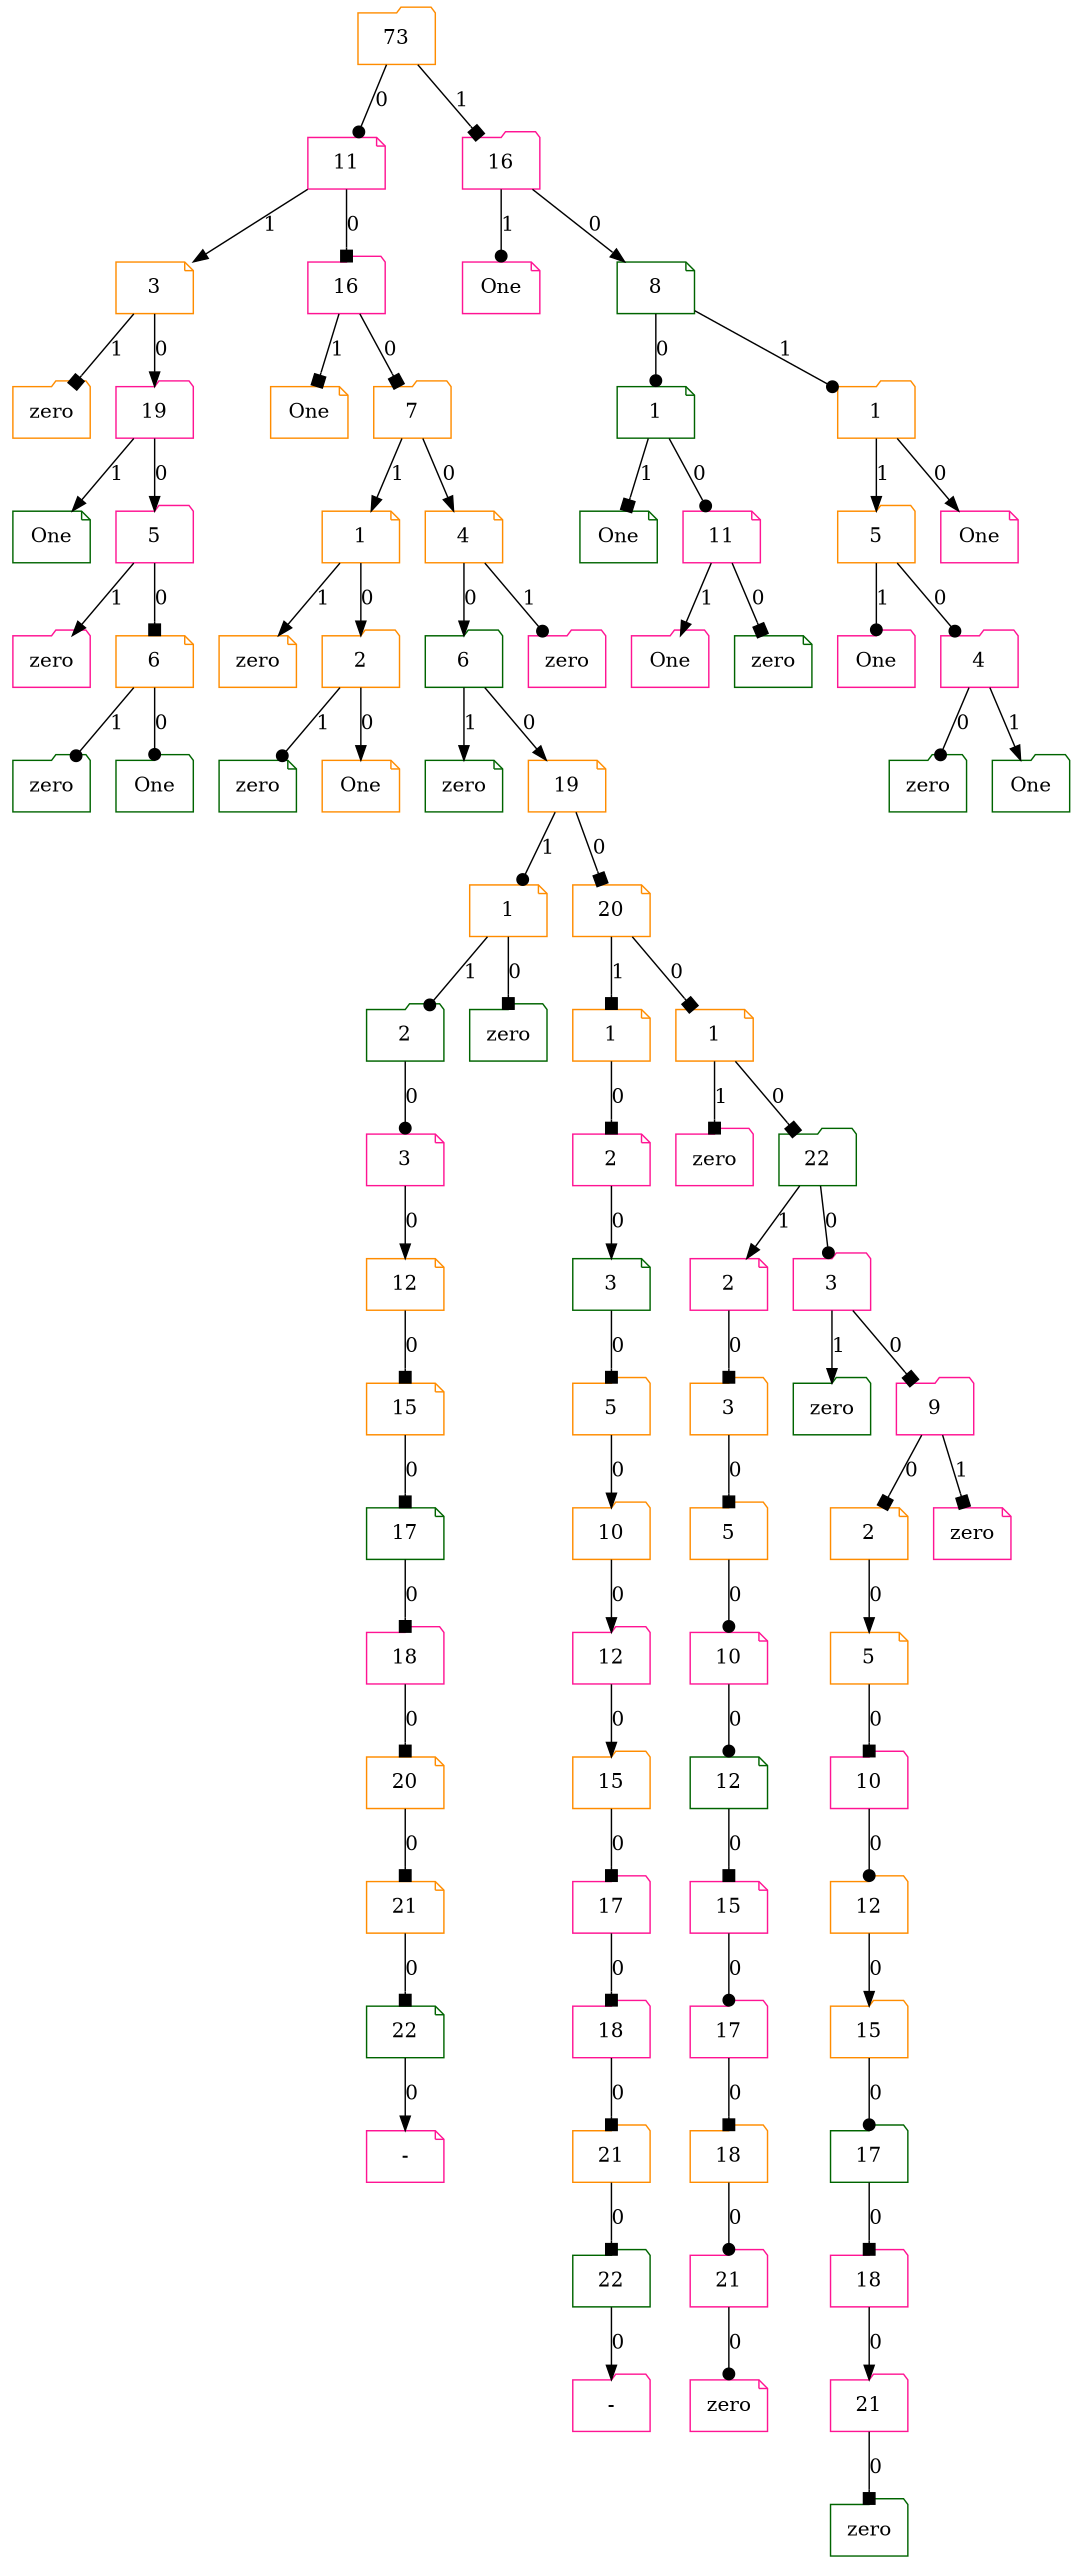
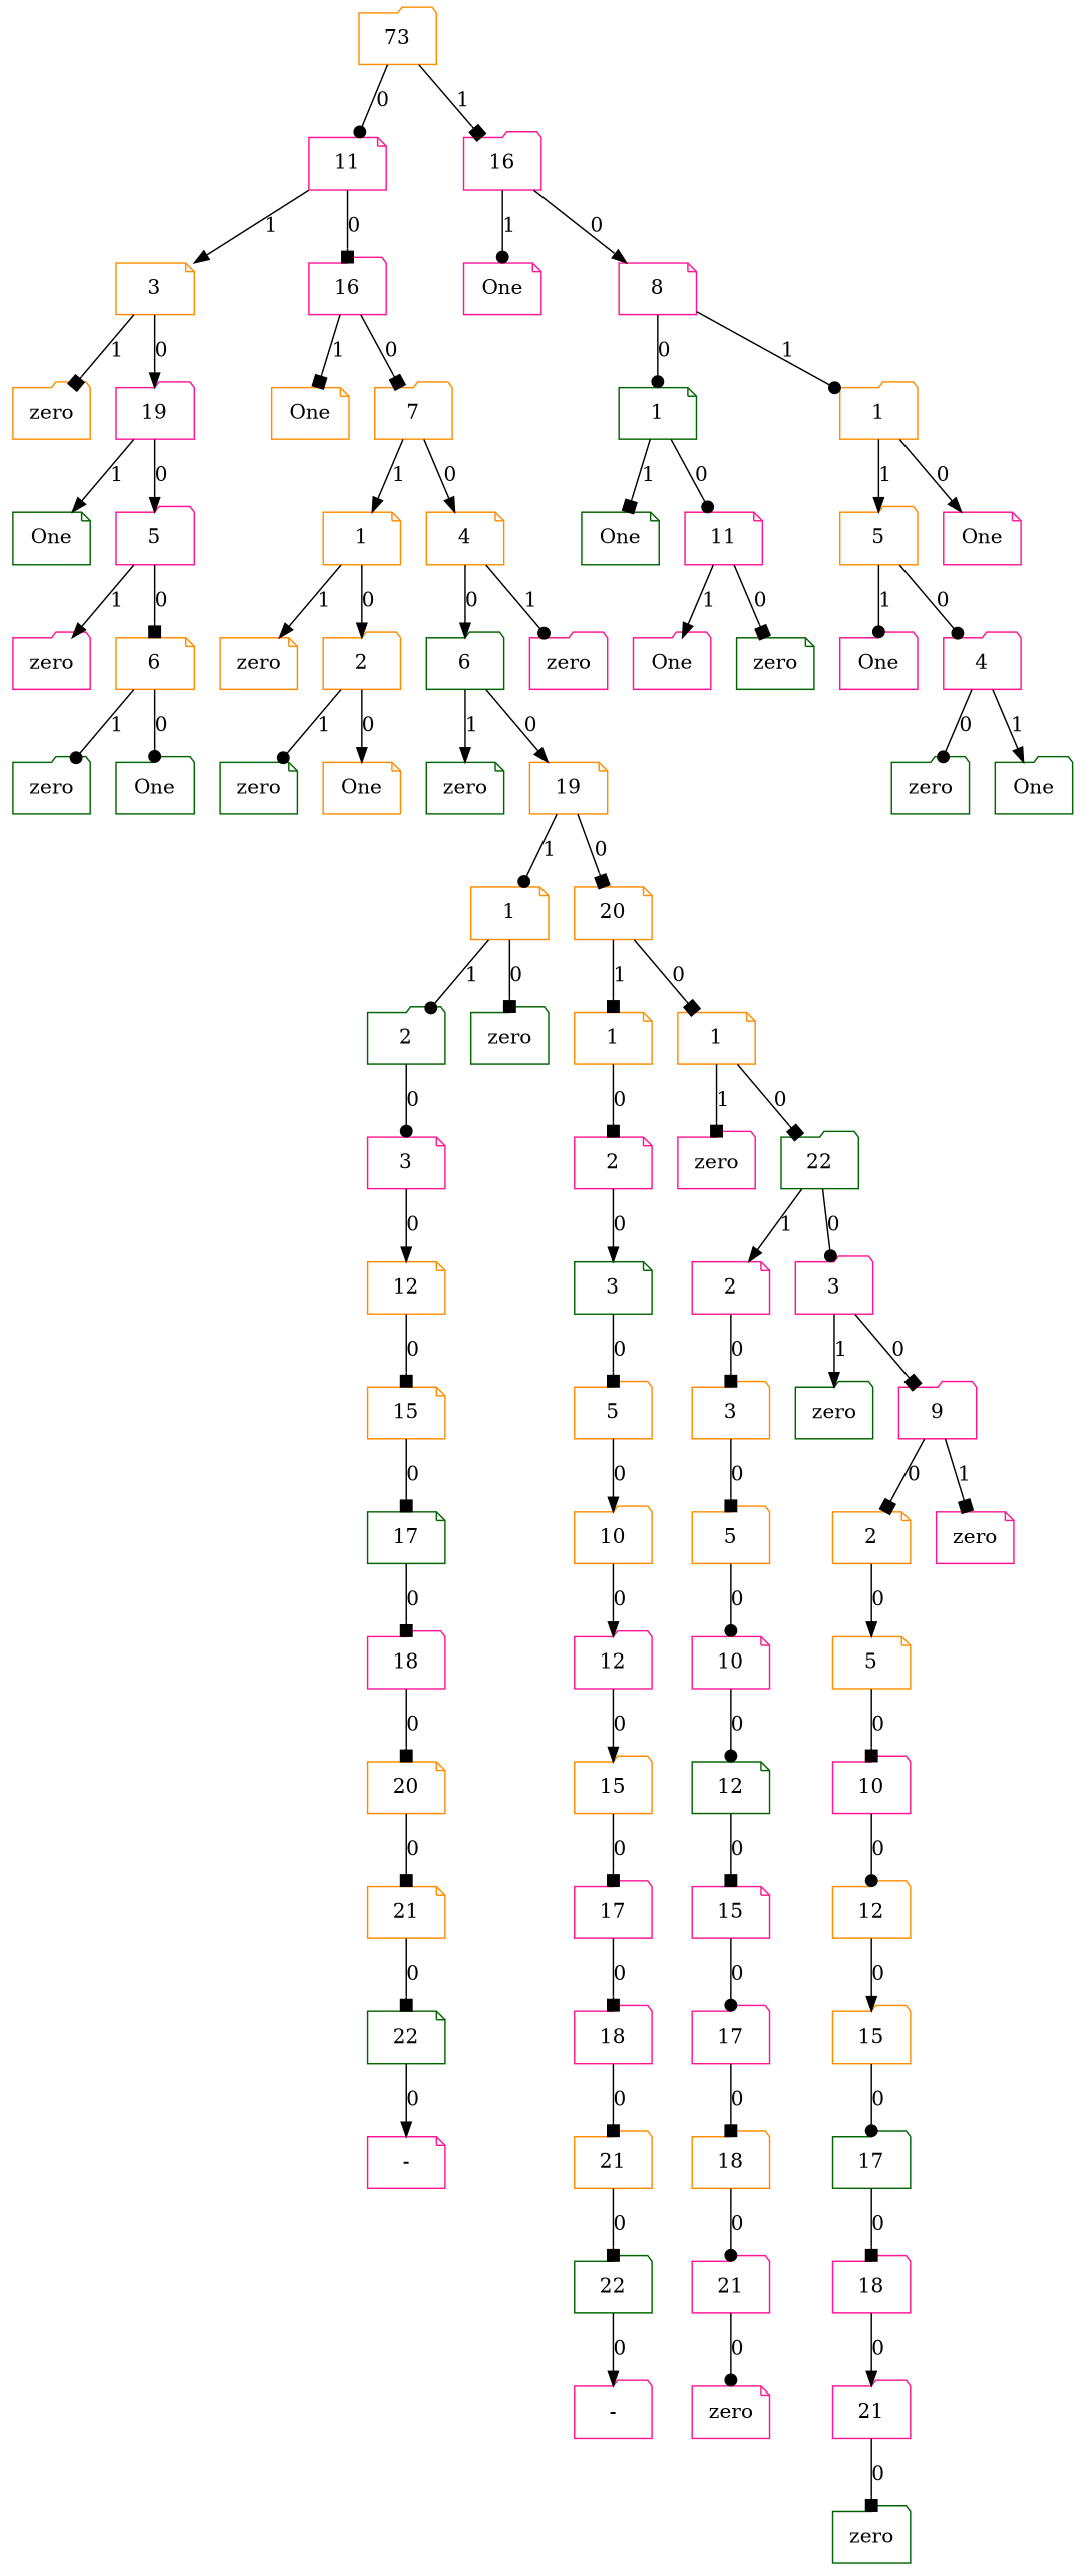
  digraph {
    node [color=deeppink shape=folder]
    edge [arrowhead=box]
    n1 [color=darkorange label=73]
    n2 [label=11 shape=note]
    n3 [label=16]
    n4 [color=darkorange label=3 shape=note]
    n5 [label=16]
    n6 [label=One shape=note]
-   n7 [color=darkgreen label=8 shape=note]
+   n7 [label=8 shape=note]
    n8 [color=darkorange label=zero]
    n9 [label=19]
    n10 [color=darkorange label=One shape=note]
    n11 [color=darkorange label=7]
    n12 [color=darkgreen label=One shape=note]
    n13 [label=5]
    n14 [label=zero]
    n15 [color=darkorange label=6 shape=note]
    n16 [color=darkgreen label=zero]
    n17 [color=darkgreen label=One]
    n18 [color=darkorange label=1 shape=note]
    n19 [color=darkorange label=4 shape=note]
    n20 [color=darkorange label=zero shape=note]
    n21 [color=darkorange label=2]
    n22 [color=darkgreen label=6]
    n23 [label=zero]
    n24 [color=darkgreen label=zero shape=note]
    n25 [color=darkorange label=One shape=note]
    n26 [color=darkgreen label=zero shape=note]
    n27 [color=darkorange label=19 shape=note]
    n28 [color=darkorange label=1 shape=note]
    n29 [color=darkorange label=20 shape=note]
    n30 [color=darkgreen label=2]
    n31 [color=darkgreen label=zero]
    n32 [color=darkorange label=1 shape=note]
    n33 [color=darkorange label=1 shape=note]
    n34 [label=3 shape=note]
    n35 [color=darkorange label=12 shape=note]
    n36 [color=darkorange label=15 shape=note]
    n37 [color=darkgreen label=17 shape=note]
    n38 [label=18]
    n39 [color=darkorange label=20 shape=note]
    n40 [color=darkorange label=21 shape=note]
    n41 [color=darkgreen label=22 shape=note]
    n42 [label="-" shape=note]
    n43 [label=2 shape=note]
    n44 [label=zero]
    n45 [color=darkgreen label=22]
    n46 [color=darkgreen label=3 shape=note]
    n47 [color=darkorange label=5]
    n48 [color=darkorange label=10]
    n49 [label=12]
    n50 [color=darkorange label=15]
    n51 [label=17]
    n52 [label=18]
    n53 [color=darkorange label=21]
    n54 [color=darkgreen label=22]
    n55 [label="-"]
    n56 [label=2 shape=note]
    n57 [label=3]
    n58 [color=darkorange label=3]
    n59 [color=darkgreen label=zero]
    n60 [label=9]
    n61 [color=darkorange label=5]
    n62 [label=10 shape=note]
    n63 [color=darkgreen label=12 shape=note]
    n64 [label=15 shape=note]
    n65 [label=17]
    n66 [color=darkorange label=18]
    n67 [label=21]
    n68 [label=zero shape=note]
    n69 [color=darkorange label=2 shape=note]
    n70 [label=zero shape=note]
    n71 [color=darkorange label=5 shape=note]
    n72 [label=10]
    n73 [color=darkorange label=12]
    n74 [color=darkorange label=15]
    n75 [color=darkgreen label=17]
    n76 [label=18]
    n77 [label=21]
    n78 [color=darkgreen label=zero]
    n79 [color=darkgreen label=1 shape=note]
    n80 [color=darkorange label=1]
    n81 [color=darkgreen label=One shape=note]
    n82 [label=11 shape=note]
    n83 [color=darkorange label=5]
    n84 [label=One shape=note]
    n85 [label=One]
    n86 [color=darkgreen label=zero shape=note]
    n87 [label=One]
    n88 [label=4]
    n89 [color=darkgreen label=zero]
    n90 [color=darkgreen label=One]
    n1 -> n2 [arrowhead=dot label=0]
    n1 -> n3 [label=1]
    n2 -> n4 [arrowhead=normal label=1]
    n2 -> n5 [label=0]
    n3 -> n6 [arrowhead=dot label=1]
    n3 -> n7 [arrowhead=normal label=0]
    n4 -> n8 [label=1]
    n4 -> n9 [arrowhead=normal label=0]
    n5 -> n10 [label=1]
    n5 -> n11 [label=0]
    n7 -> n79 [arrowhead=dot label=0]
    n7 -> n80 [arrowhead=dot label=1]
    n9 -> n12 [arrowhead=normal label=1]
    n9 -> n13 [arrowhead=normal label=0]
    n11 -> n18 [arrowhead=normal label=1]
    n11 -> n19 [arrowhead=normal label=0]
    n13 -> n14 [arrowhead=normal label=1]
    n13 -> n15 [label=0]
    n15 -> n16 [arrowhead=dot label=1]
    n15 -> n17 [arrowhead=dot label=0]
    n18 -> n20 [arrowhead=normal label=1]
    n18 -> n21 [arrowhead=normal label=0]
    n19 -> n22 [arrowhead=normal label=0]
    n19 -> n23 [arrowhead=dot label=1]
    n21 -> n24 [arrowhead=dot label=1]
    n21 -> n25 [arrowhead=normal label=0]
    n22 -> n26 [arrowhead=normal label=1]
    n22 -> n27 [arrowhead=normal label=0]
    n27 -> n28 [arrowhead=dot label=1]
    n27 -> n29 [label=0]
    n28 -> n30 [arrowhead=dot label=1]
    n28 -> n31 [label=0]
    n29 -> n32 [label=1]
    n29 -> n33 [label=0]
    n30 -> n34 [arrowhead=dot label=0]
    n32 -> n43 [label=0]
    n33 -> n44 [label=1]
    n33 -> n45 [label=0]
    n34 -> n35 [arrowhead=normal label=0]
    n35 -> n36 [label=0]
    n36 -> n37 [label=0]
    n37 -> n38 [label=0]
    n38 -> n39 [label=0]
    n39 -> n40 [label=0]
    n40 -> n41 [label=0]
    n41 -> n42 [arrowhead=normal label=0]
    n43 -> n46 [arrowhead=normal label=0]
    n45 -> n56 [arrowhead=normal label=1]
    n45 -> n57 [arrowhead=dot label=0]
    n46 -> n47 [label=0]
    n47 -> n48 [arrowhead=normal label=0]
    n48 -> n49 [arrowhead=normal label=0]
    n49 -> n50 [arrowhead=normal label=0]
    n50 -> n51 [label=0]
    n51 -> n52 [label=0]
    n52 -> n53 [label=0]
    n53 -> n54 [label=0]
    n54 -> n55 [arrowhead=normal label=0]
    n56 -> n58 [label=0]
    n57 -> n59 [arrowhead=normal label=1]
    n57 -> n60 [label=0]
    n58 -> n61 [label=0]
    n60 -> n69 [label=0]
    n60 -> n70 [label=1]
    n61 -> n62 [arrowhead=dot label=0]
    n62 -> n63 [arrowhead=dot label=0]
    n63 -> n64 [label=0]
    n64 -> n65 [arrowhead=dot label=0]
    n65 -> n66 [label=0]
    n66 -> n67 [arrowhead=dot label=0]
    n67 -> n68 [arrowhead=dot label=0]
    n69 -> n71 [arrowhead=normal label=0]
    n71 -> n72 [label=0]
    n72 -> n73 [arrowhead=dot label=0]
    n73 -> n74 [arrowhead=normal label=0]
    n74 -> n75 [arrowhead=dot label=0]
    n75 -> n76 [label=0]
    n76 -> n77 [arrowhead=normal label=0]
    n77 -> n78 [label=0]
    n79 -> n81 [label=1]
    n79 -> n82 [arrowhead=dot label=0]
    n80 -> n83 [arrowhead=normal label=1]
    n80 -> n84 [arrowhead=normal label=0]
    n82 -> n85 [arrowhead=normal label=1]
    n82 -> n86 [label=0]
    n83 -> n87 [arrowhead=dot label=1]
    n83 -> n88 [arrowhead=dot label=0]
    n88 -> n89 [arrowhead=dot label=0]
    n88 -> n90 [arrowhead=normal label=1]
  }
